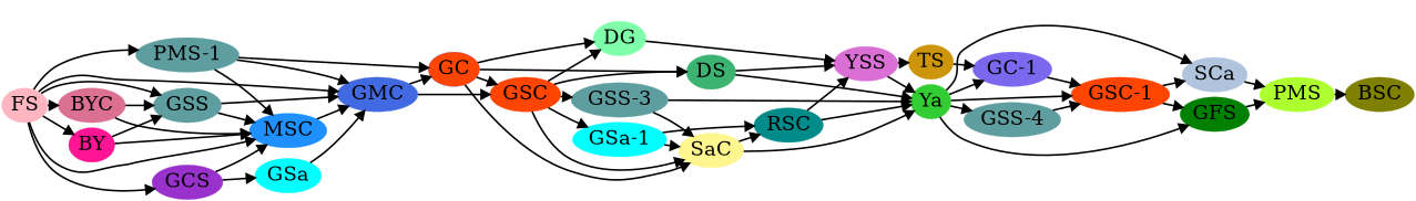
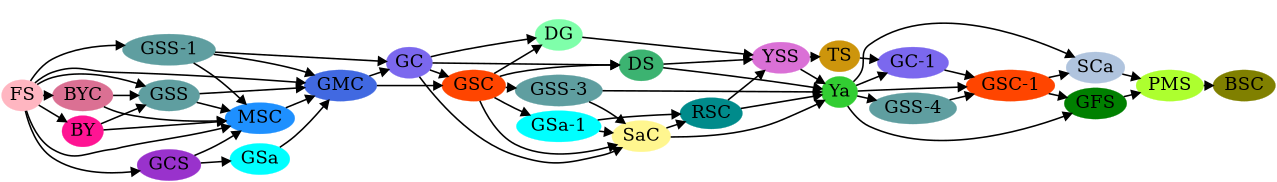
  strict digraph {
    compound=true
    rankdir=LR
    node [color="#5F9EA0" fontsize=70 rank=3 style=filled]
    edge [arrowsize=3 color=black dir=forward penwidth=6]
    FS [color="#FFB6C1" rank=1 width=0.1]
    BYC [color="#DB7093" rank=2 width=0.1]
    BY [color="#FF1493" rank=2 width=0.1]
    GSS [width=0.1]
-   "GSS-1" [width=0.1 label="PMS-1"]
+   "GSS-1" [width=0.1]
    GCS [color="#9932CC" width=0.1]
    MSC [color="#1E90FF" rank=4 width=0.1]
    GMC [color="#4169E1" rank=6 width=0.1]
-   GC [color="#7B68EE" rank=7 width=0.1 fillcolor="#FF4500"]
+   GC [color="#7B68EE" rank=7 width=0.1]
    GSa [color="#00FFFF" rank=5 width=0.1]
    GSC [color="#FF4500" rank=8 width=0.1]
    SaC [color="#FFF68F" rank=10 width=0.1]
    DG [color="#7FFFAA" rank=11 width=0.1]
    DS [color="#3CB371" rank=11 width=0.1]
    "GSS-3" [rank=9 width=0.1]
    "GSa-1" [color="#00FFFF" rank=9 width=0.1]
    Ya [color="#32CD32" rank=13 width=0.1]
    RSC [color="#008B8B" rank=11 width=0.1]
    YSS [color="#DA70D6" rank=12 width=0.1]
    "GC-1" [color="#7B68EE" rank=14 width=0.1]
    "GSS-4" [rank=14 width=0.1]
    "GSC-1" [color="#FF4500" rank=15 width=0.1]
    SCa [color="#B0C4DE" rank=16 width=0.1]
    GFS [color="#008000" rank=16 width=0.1]
    TS [color="#CD950C" rank=13 width=0.1]
    PMS [color="#ADFF2F" rank=17 width=0.1]
    BSC [color="#808000" rank=18 width=0.1]
    FS -> BYC
    FS -> BY
    FS -> GSS
    FS -> "GSS-1"
    FS -> GCS
    FS -> MSC
    FS -> GMC
    BYC -> GSS
    BYC -> MSC
    BY -> GSS
    BY -> MSC
    GSS -> MSC
    GSS -> GMC
    "GSS-1" -> MSC
    "GSS-1" -> GMC
    "GSS-1" -> GC
    GCS -> MSC
    GCS -> GSa
    MSC -> GMC
    GMC -> GC
    GMC -> GSC
    GC -> GSC
    GC -> SaC
    GC -> DG
    GC -> DS
    GSa -> GMC
    GSC -> SaC
    GSC -> DG
    GSC -> DS
    GSC -> "GSS-3"
    GSC -> "GSa-1"
    SaC -> Ya
    SaC -> RSC
    DG -> YSS
    DS -> Ya
    DS -> YSS
    "GSS-3" -> SaC
    "GSS-3" -> Ya
    "GSa-1" -> SaC
    "GSa-1" -> RSC
    Ya -> "GC-1"
    Ya -> "GSS-4"
    Ya -> "GSC-1"
    Ya -> SCa
    Ya -> GFS
    RSC -> Ya
    RSC -> YSS
    YSS -> Ya
    YSS -> TS
    "GC-1" -> "GSC-1"
    "GSS-4" -> "GSC-1"
    "GSC-1" -> SCa
    "GSC-1" -> GFS
    SCa -> PMS
    GFS -> PMS
    TS -> "GC-1"
    PMS -> BSC
  }
